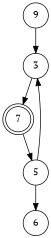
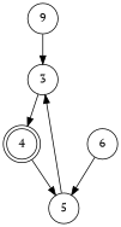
  digraph {
    fontname="PT Serif"
    node [fontname="PT Serif" shape=circle]
    edge [fontname="PT Serif"]
    n1 [label=9]
    3
-   4 [peripheries=2 label=7]
+   4 [peripheries=2]
    5
    6
    n1 -> 3
    3 -> 4
    4 -> 5
    5 -> 3
-   5 -> 6
+   6 -> 5
  }
